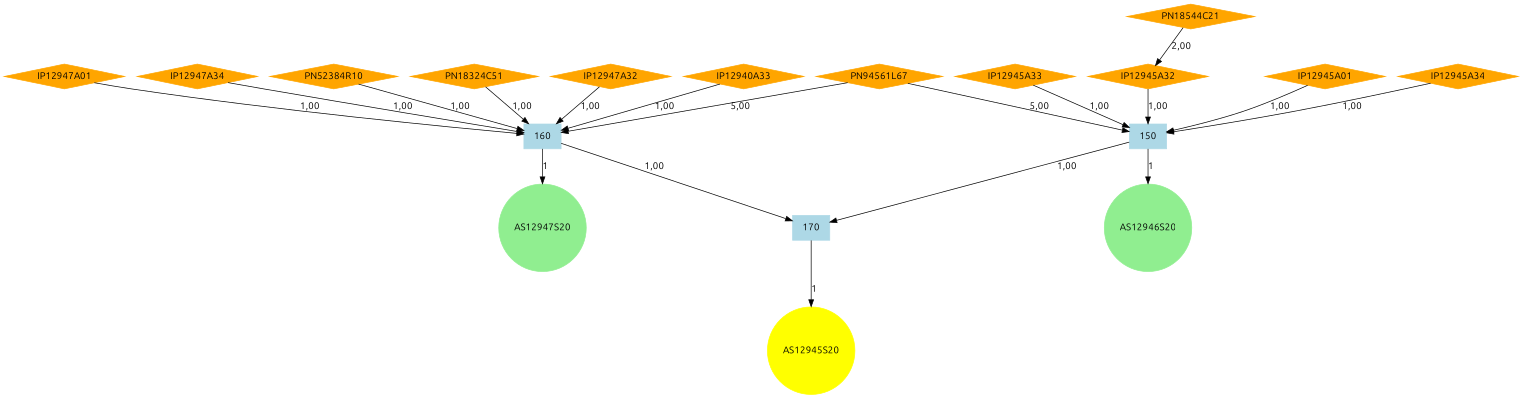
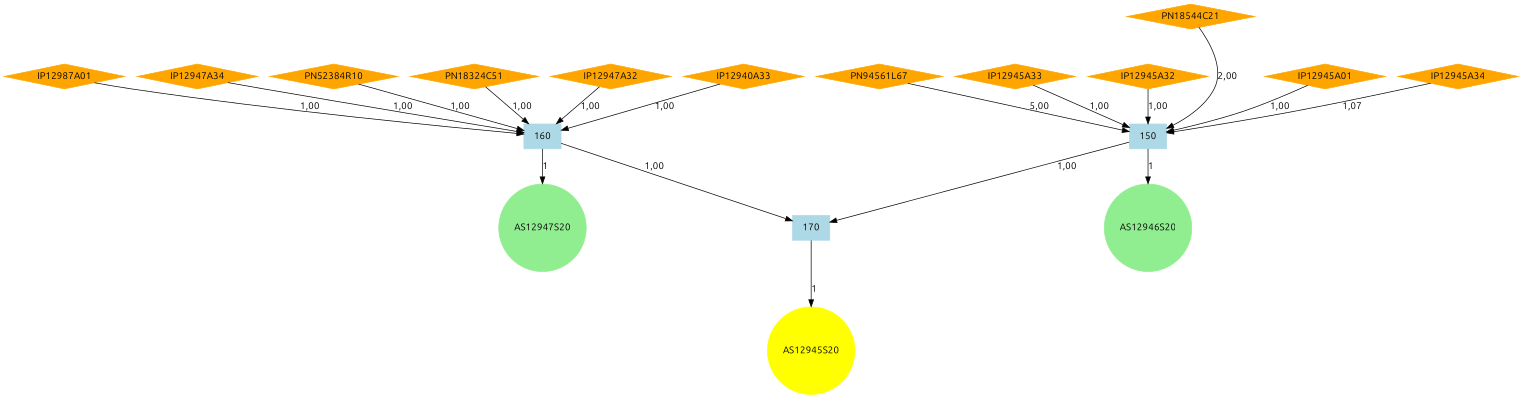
  digraph {
    fontname=Ubuntu
    node [color=orange fontname=Ubuntu shape=diamond style=filled]
    edge [fontname=Ubuntu]
    AS12945S20 [color=yellow shape=circle]
    170 [color=lightblue shape=box]
    160 [color=lightblue shape=box]
    AS12947S20 [color=lightgreen shape=circle]
    150 [color=lightblue shape=box]
    AS12946S20 [color=lightgreen shape=circle]
    PN94561L67
    PN52384R10
    PN18324C51
    IP12947A32
    n11 [label=IP12940A33]
-   IP12947A01
+   IP12947A01 [label=IP12987A01]
    IP12947A34
    IP12945A33
    IP12945A32
    PN18544C21
    IP12945A01
    IP12945A34
    170 -> AS12945S20 [label=1]
    160 -> 170 [label="1,00"]
    160 -> AS12947S20 [label=1]
    150 -> 170 [label="1,00"]
    150 -> AS12946S20 [label=1]
-   PN94561L67 -> 160 [label="5,00"]
    PN94561L67 -> 150 [label="5,00"]
    PN52384R10 -> 160 [label="1,00"]
    PN18324C51 -> 160 [label="1,00"]
    IP12947A32 -> 160 [label="1,00"]
    n11 -> 160 [label="1,00"]
    IP12947A01 -> 160 [label="1,00"]
    IP12947A34 -> 160 [label="1,00"]
    IP12945A33 -> 150 [label="1,00"]
    IP12945A32 -> 150 [label="1,00"]
-   PN18544C21 -> IP12945A32 [label="2,00"]
+   PN18544C21 -> 150 [label="2,00"]
    IP12945A01 -> 150 [label="1,00"]
-   IP12945A34 -> 150 [label="1,00"]
+   IP12945A34 -> 150 [label="1,07"]
  }
